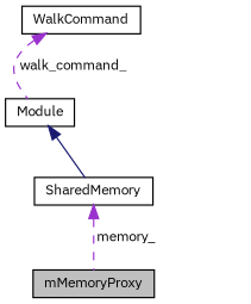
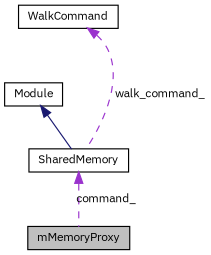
  digraph {
    fontname="IBM Plex Sans"
    node [color=black fillcolor=white fontname="IBM Plex Sans" fontsize=10 shape=record style=filled]
    edge [color=darkorchid3 dir=back fontname="IBM Plex Sans" fontsize=10 labelfontname=Helvetica labelfontsize=10 style=dashed]
    n1 [fillcolor=grey75 fontcolor=black height=0.2 label=mMemoryProxy width=0.4]
    n2 [height=0.2 label=Module width=0.4]
    n3 [height=0.2 label=SharedMemory width=0.4]
    n4 [height=0.2 label=WalkCommand width=0.4]
    n2 -> n3 [color=midnightblue style=solid]
-   n3 -> n1 [label=" memory_"]
-   n4 -> n2 [label=" walk_command_"]
+   n3 -> n1 [label=" command_"]
+   n4 -> n3 [label=" walk_command_"]
  }
